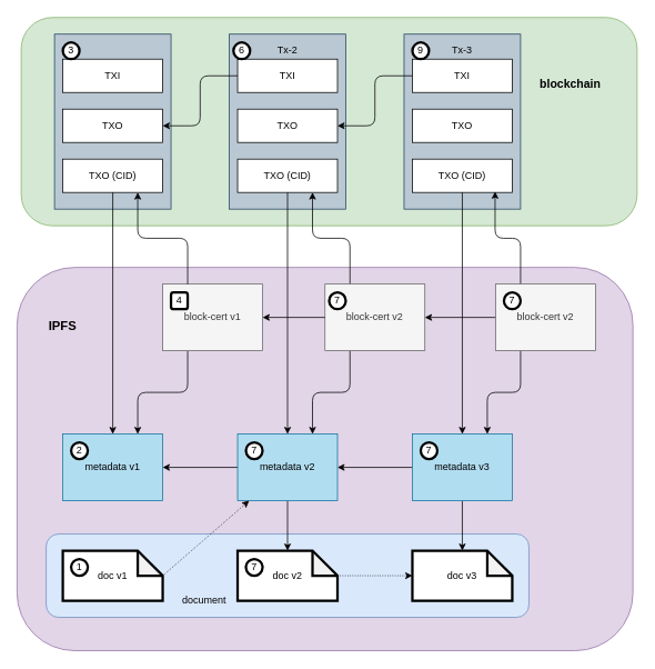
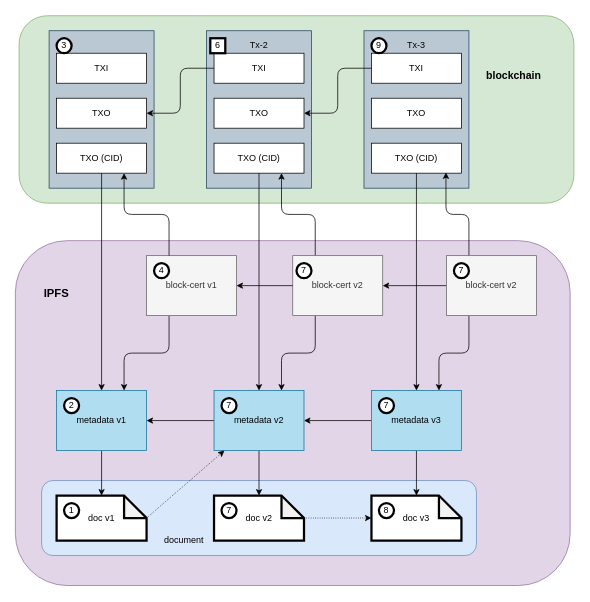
  <mxCell id="0" />
  <mxCell id="1" parent="0" />
  <mxCell id="2" value="" style="rounded=1;whiteSpace=wrap;html=1;fillColor=#e1d5e7;strokeColor=#9673a6;" parent="1" vertex="1"><mxGeometry x="20" y="320" width="740" height="460" as="geometry" /></mxCell>
  <mxCell id="3" value="" style="rounded=1;whiteSpace=wrap;html=1;fillColor=#dae8fc;strokeColor=#6c8ebf;" parent="1" vertex="1"><mxGeometry x="55" y="640" width="580" height="100" as="geometry" /></mxCell>
  <mxCell id="4" value="" style="rounded=1;whiteSpace=wrap;html=1;fillColor=#d5e8d4;strokeColor=#82b366;" parent="1" vertex="1"><mxGeometry x="25" y="20" width="740" height="250" as="geometry" /></mxCell>
  <mxCell id="5" value="" style="rounded=0;whiteSpace=wrap;html=1;fillColor=#bac8d3;strokeColor=#23445d;" parent="1" vertex="1"><mxGeometry x="275" y="40" width="140" height="210" as="geometry" /></mxCell>
  <mxCell id="6" value="TXI" style="rounded=0;whiteSpace=wrap;html=1;" parent="1" vertex="1"><mxGeometry x="285" y="70" width="120" height="40" as="geometry" /></mxCell>
  <mxCell id="7" value="TXO" style="rounded=0;whiteSpace=wrap;html=1;" parent="1" vertex="1"><mxGeometry x="285" y="130" width="120" height="40" as="geometry" /></mxCell>
  <mxCell id="8" value="TXO (CID)" style="rounded=0;whiteSpace=wrap;html=1;" parent="1" vertex="1"><mxGeometry x="285" y="190" width="120" height="40" as="geometry" /></mxCell>
  <mxCell id="9" style="edgeStyle=orthogonalEdgeStyle;rounded=1;orthogonalLoop=1;jettySize=auto;html=1;exitX=0.25;exitY=1;exitDx=0;exitDy=0;entryX=0.75;entryY=0;entryDx=0;entryDy=0;" edge="1" parent="1" source="10" target="16"><mxGeometry relative="1" as="geometry" /></mxCell>
  <mxCell id="10" value="block-cert v1" style="rounded=0;whiteSpace=wrap;html=1;fillColor=#f5f5f5;strokeColor=#666666;fontColor=#333333;" parent="1" vertex="1"><mxGeometry x="195" y="340" width="120" height="80" as="geometry" /></mxCell>
  <mxCell id="11" value="" style="rounded=0;whiteSpace=wrap;html=1;fillColor=#bac8d3;strokeColor=#23445d;" parent="1" vertex="1"><mxGeometry x="65" y="40" width="140" height="210" as="geometry" /></mxCell>
  <mxCell id="12" value="TXI" style="rounded=0;whiteSpace=wrap;html=1;" parent="1" vertex="1"><mxGeometry x="75" y="70" width="120" height="40" as="geometry" /></mxCell>
  <mxCell id="13" value="TXO" style="rounded=0;whiteSpace=wrap;html=1;" parent="1" vertex="1"><mxGeometry x="75" y="130" width="120" height="40" as="geometry" /></mxCell>
  <mxCell id="14" value="TXO (CID)" style="rounded=0;whiteSpace=wrap;html=1;" parent="1" vertex="1"><mxGeometry x="75" y="190" width="120" height="40" as="geometry" /></mxCell>
+ <mxCell id="15" style="edgeStyle=orthogonalEdgeStyle;rounded=1;orthogonalLoop=1;jettySize=auto;html=1;exitX=0.5;exitY=1;exitDx=0;exitDy=0;entryX=0.5;entryY=0;entryDx=0;entryDy=0;entryPerimeter=0;" edge="1" parent="1" source="16" target="44"><mxGeometry relative="1" as="geometry" /></mxCell>
  <mxCell id="16" value="metadata v1" style="rounded=0;whiteSpace=wrap;html=1;fillColor=#b1ddf0;strokeColor=#10739e;" parent="1" vertex="1"><mxGeometry x="75" y="520" width="120" height="80" as="geometry" /></mxCell>
  <mxCell id="17" value="" style="endArrow=classic;html=1;exitX=0;exitY=0.5;exitDx=0;exitDy=0;entryX=1;entryY=0.5;entryDx=0;entryDy=0;edgeStyle=orthogonalEdgeStyle;" parent="1" source="6" target="13" edge="1"><mxGeometry width="50" height="50" relative="1" as="geometry"><mxPoint x="335" y="270" as="sourcePoint" /><mxPoint x="385" y="220" as="targetPoint" /></mxGeometry></mxCell>
  <mxCell id="18" value="" style="endArrow=classic;html=1;exitX=0.5;exitY=1;exitDx=0;exitDy=0;" parent="1" source="14" target="16" edge="1"><mxGeometry width="50" height="50" relative="1" as="geometry"><mxPoint x="335" y="270" as="sourcePoint" /><mxPoint x="385" y="220" as="targetPoint" /></mxGeometry></mxCell>
  <mxCell id="19" value="" style="endArrow=classic;html=1;entryX=0.5;entryY=0;entryDx=0;entryDy=0;exitX=0.5;exitY=1;exitDx=0;exitDy=0;edgeStyle=orthogonalEdgeStyle;" parent="1" source="8" target="42" edge="1"><mxGeometry width="50" height="50" relative="1" as="geometry"><mxPoint x="495" y="280" as="sourcePoint" /><mxPoint x="385" y="220" as="targetPoint" /></mxGeometry></mxCell>
  <mxCell id="20" value="" style="rounded=0;whiteSpace=wrap;html=1;fillColor=#bac8d3;strokeColor=#23445d;" parent="1" vertex="1"><mxGeometry x="485" y="40" width="140" height="210" as="geometry" /></mxCell>
  <mxCell id="21" value="TXI" style="rounded=0;whiteSpace=wrap;html=1;" parent="1" vertex="1"><mxGeometry x="495" y="70" width="120" height="40" as="geometry" /></mxCell>
  <mxCell id="22" value="TXO" style="rounded=0;whiteSpace=wrap;html=1;" parent="1" vertex="1"><mxGeometry x="495" y="130" width="120" height="40" as="geometry" /></mxCell>
  <mxCell id="23" value="TXO (CID)" style="rounded=0;whiteSpace=wrap;html=1;" parent="1" vertex="1"><mxGeometry x="495" y="190" width="120" height="40" as="geometry" /></mxCell>
  <mxCell id="24" style="edgeStyle=orthogonalEdgeStyle;rounded=1;orthogonalLoop=1;jettySize=auto;html=1;exitX=0.25;exitY=0;exitDx=0;exitDy=0;entryX=0.75;entryY=1;entryDx=0;entryDy=0;" edge="1" parent="1" source="26" target="8"><mxGeometry relative="1" as="geometry" /></mxCell>
  <mxCell id="25" style="edgeStyle=orthogonalEdgeStyle;rounded=1;orthogonalLoop=1;jettySize=auto;html=1;exitX=0.25;exitY=1;exitDx=0;exitDy=0;entryX=0.75;entryY=0;entryDx=0;entryDy=0;" edge="1" parent="1" source="26" target="42"><mxGeometry relative="1" as="geometry" /></mxCell>
  <mxCell id="26" value="block-cert v2" style="rounded=0;whiteSpace=wrap;html=1;fillColor=#f5f5f5;strokeColor=#666666;fontColor=#333333;" parent="1" vertex="1"><mxGeometry x="390" y="340" width="120" height="80" as="geometry" /></mxCell>
  <mxCell id="27" value="" style="endArrow=classic;html=1;entryX=0.5;entryY=0;entryDx=0;entryDy=0;exitX=0.5;exitY=1;exitDx=0;exitDy=0;edgeStyle=orthogonalEdgeStyle;" parent="1" source="23" target="54" edge="1"><mxGeometry width="50" height="50" relative="1" as="geometry"><mxPoint x="705" y="280" as="sourcePoint" /><mxPoint x="595" y="220" as="targetPoint" /></mxGeometry></mxCell>
  <mxCell id="28" value="" style="endArrow=classic;html=1;exitX=0;exitY=0.5;exitDx=0;exitDy=0;entryX=1;entryY=0.5;entryDx=0;entryDy=0;edgeStyle=orthogonalEdgeStyle;" parent="1" source="21" target="7" edge="1"><mxGeometry width="50" height="50" relative="1" as="geometry"><mxPoint x="295" y="100" as="sourcePoint" /><mxPoint x="205" y="160" as="targetPoint" /></mxGeometry></mxCell>
  <mxCell id="29" value="" style="endArrow=classic;html=1;exitX=0;exitY=0.5;exitDx=0;exitDy=0;entryX=1;entryY=0.5;entryDx=0;entryDy=0;" parent="1" source="26" target="10" edge="1"><mxGeometry width="50" height="50" relative="1" as="geometry"><mxPoint x="335" y="380" as="sourcePoint" /><mxPoint x="385" y="330" as="targetPoint" /></mxGeometry></mxCell>
  <mxCell id="30" value="IPFS" style="text;html=1;strokeColor=none;fillColor=none;align=center;verticalAlign=middle;whiteSpace=wrap;rounded=0;fontStyle=1;fontSize=15;" parent="1" vertex="1"><mxGeometry x="55" y="380" width="40" height="20" as="geometry" /></mxCell>
  <mxCell id="31" value="blockchain" style="text;html=1;strokeColor=none;fillColor=none;align=center;verticalAlign=middle;whiteSpace=wrap;rounded=0;fontStyle=1;fontSize=14;" parent="1" vertex="1"><mxGeometry x="665" y="90" width="40" height="20" as="geometry" /></mxCell>
  <mxCell id="32" value="Tx-2" style="text;html=1;strokeColor=none;fillColor=none;align=center;verticalAlign=middle;whiteSpace=wrap;rounded=0;" parent="1" vertex="1"><mxGeometry x="325" y="50" width="40" height="20" as="geometry" /></mxCell>
  <mxCell id="33" value="Tx-3" style="text;html=1;strokeColor=none;fillColor=none;align=center;verticalAlign=middle;whiteSpace=wrap;rounded=0;" parent="1" vertex="1"><mxGeometry x="535" y="50" width="40" height="20" as="geometry" /></mxCell>
- <mxCell id="34" value="4" style="whiteSpace=wrap;html=1;aspect=fixed;strokeWidth=3;rounded=1;" parent="1" vertex="1"><mxGeometry x="205" y="350" width="20" height="20" as="geometry" /></mxCell>
+ <mxCell id="34" value="4" style="ellipse;whiteSpace=wrap;html=1;aspect=fixed;strokeWidth=3;" parent="1" vertex="1"><mxGeometry x="205" y="350" width="20" height="20" as="geometry" /></mxCell>
  <mxCell id="35" value="3" style="ellipse;whiteSpace=wrap;html=1;aspect=fixed;strokeWidth=3;" parent="1" vertex="1"><mxGeometry x="75" y="50" width="20" height="20" as="geometry" /></mxCell>
  <mxCell id="36" value="2&lt;span style=&quot;color: rgba(0 , 0 , 0 , 0) ; font-family: monospace ; font-size: 0px&quot;&gt;%3CmxGraphModel%3E%3Croot%3E%3CmxCell%20id%3D%220%22%2F%3E%3CmxCell%20id%3D%221%22%20parent%3D%220%22%2F%3E%3CmxCell%20id%3D%222%22%20value%3D%221%22%20style%3D%22ellipse%3BwhiteSpace%3Dwrap%3Bhtml%3D1%3Baspect%3Dfixed%3BstrokeWidth%3D3%3B%22%20vertex%3D%221%22%20parent%3D%221%22%3E%3CmxGeometry%20x%3D%22310%22%20y%3D%22630%22%20width%3D%2220%22%20height%3D%2220%22%20as%3D%22geometry%22%2F%3E%3C%2FmxCell%3E%3C%2Froot%3E%3C%2FmxGraphModel%3E&lt;/span&gt;" style="ellipse;whiteSpace=wrap;html=1;aspect=fixed;strokeWidth=3;" parent="1" vertex="1"><mxGeometry x="85" y="530" width="20" height="20" as="geometry" /></mxCell>
- <mxCell id="37" value="6" style="ellipse;whiteSpace=wrap;html=1;aspect=fixed;strokeWidth=3;" parent="1" vertex="1"><mxGeometry x="280" y="50" width="20" height="20" as="geometry" /></mxCell>
+ <mxCell id="37" value="6" style="whiteSpace=wrap;html=1;aspect=fixed;strokeWidth=3;rounded=0;" parent="1" vertex="1"><mxGeometry x="280" y="50" width="20" height="20" as="geometry" /></mxCell>
  <mxCell id="38" value="7&lt;span style=&quot;color: rgba(0 , 0 , 0 , 0) ; font-family: monospace ; font-size: 0px&quot;&gt;%3CmxGraphModel%3E%3Croot%3E%3CmxCell%20id%3D%220%22%2F%3E%3CmxCell%20id%3D%221%22%20parent%3D%220%22%2F%3E%3CmxCell%20id%3D%222%22%20value%3D%225%22%20style%3D%22ellipse%3BwhiteSpace%3Dwrap%3Bhtml%3D1%3Baspect%3Dfixed%3BstrokeWidth%3D3%3B%22%20vertex%3D%221%22%20parent%3D%221%22%3E%3CmxGeometry%20x%3D%22405%22%20y%3D%22480%22%20width%3D%2220%22%20height%3D%2220%22%20as%3D%22geometry%22%2F%3E%3C%2FmxCell%3E%3C%2Froot%3E%3C%2FmxGraphModel%3E&lt;/span&gt;&lt;span style=&quot;color: rgba(0 , 0 , 0 , 0) ; font-family: monospace ; font-size: 0px&quot;&gt;%3CmxGraphModel%3E%3Croot%3E%3CmxCell%20id%3D%220%22%2F%3E%3CmxCell%20id%3D%221%22%20parent%3D%220%22%2F%3E%3CmxCell%20id%3D%222%22%20value%3D%225%22%20style%3D%22ellipse%3BwhiteSpace%3Dwrap%3Bhtml%3D1%3Baspect%3Dfixed%3BstrokeWidth%3D3%3B%22%20vertex%3D%221%22%20parent%3D%221%22%3E%3CmxGeometry%20x%3D%22405%22%20y%3D%22480%22%20width%3D%2220%22%20height%3D%2220%22%20as%3D%22geometry%22%2F%3E%3C%2FmxCell%3E%3C%2Froot%3E%3C%2FmxGraphModel%3E&lt;/span&gt;" style="ellipse;whiteSpace=wrap;html=1;aspect=fixed;strokeWidth=3;" parent="1" vertex="1"><mxGeometry x="395" y="350" width="20" height="20" as="geometry" /></mxCell>
  <mxCell id="39" value="9" style="ellipse;whiteSpace=wrap;html=1;aspect=fixed;strokeWidth=3;" parent="1" vertex="1"><mxGeometry x="495" y="50" width="20" height="20" as="geometry" /></mxCell>
  <mxCell id="40" style="edgeStyle=orthogonalEdgeStyle;rounded=0;orthogonalLoop=1;jettySize=auto;html=1;exitX=0;exitY=0.5;exitDx=0;exitDy=0;entryX=1;entryY=0.5;entryDx=0;entryDy=0;" edge="1" parent="1" source="42" target="16"><mxGeometry relative="1" as="geometry" /></mxCell>
  <mxCell id="41" style="edgeStyle=orthogonalEdgeStyle;rounded=1;orthogonalLoop=1;jettySize=auto;html=1;exitX=0.5;exitY=1;exitDx=0;exitDy=0;entryX=0.5;entryY=0;entryDx=0;entryDy=0;entryPerimeter=0;" edge="1" parent="1" source="42" target="43"><mxGeometry relative="1" as="geometry" /></mxCell>
  <mxCell id="42" value="metadata v2" style="rounded=0;whiteSpace=wrap;html=1;fillColor=#b1ddf0;strokeColor=#10739e;" vertex="1" parent="1"><mxGeometry x="285" y="520" width="120" height="80" as="geometry" /></mxCell>
  <mxCell id="43" value="doc v2" style="shape=note;whiteSpace=wrap;html=1;backgroundOutline=1;darkOpacity=0.05;strokeWidth=3;" parent="1" vertex="1"><mxGeometry x="285" y="660" width="120" height="60" as="geometry" /></mxCell>
  <mxCell id="44" value="doc v1" style="shape=note;whiteSpace=wrap;html=1;backgroundOutline=1;darkOpacity=0.05;strokeWidth=3;" parent="1" vertex="1"><mxGeometry x="75" y="660" width="120" height="60" as="geometry" /></mxCell>
  <mxCell id="45" value="doc v3" style="shape=note;whiteSpace=wrap;html=1;backgroundOutline=1;darkOpacity=0.05;strokeWidth=3;" parent="1" vertex="1"><mxGeometry x="495" y="660" width="120" height="60" as="geometry" /></mxCell>
  <mxCell id="46" value="" style="endArrow=classic;html=1;exitX=1;exitY=0.5;exitDx=0;exitDy=0;dashed=1;dashPattern=1 2;" parent="1" source="44" target="42" edge="1"><mxGeometry x="90" y="650" width="50" height="50" as="geometry"><mxPoint x="335" y="450" as="sourcePoint" /><mxPoint x="385" y="400" as="targetPoint" /></mxGeometry></mxCell>
  <mxCell id="47" value="" style="endArrow=classic;html=1;entryX=0;entryY=0.5;entryDx=0;entryDy=0;dashed=1;dashPattern=1 2;entryPerimeter=0;" parent="1" edge="1" target="45" source="43"><mxGeometry x="90" y="650" width="50" height="50" as="geometry"><mxPoint x="435" y="697" as="sourcePoint" /><mxPoint x="515" y="710" as="targetPoint" /></mxGeometry></mxCell>
  <mxCell id="48" value="document" style="text;html=1;strokeColor=none;fillColor=none;align=center;verticalAlign=middle;whiteSpace=wrap;rounded=0;" parent="1" vertex="1"><mxGeometry x="225" y="710" width="40" height="20" as="geometry" /></mxCell>
  <mxCell id="49" value="1" style="ellipse;whiteSpace=wrap;html=1;aspect=fixed;strokeWidth=3;" parent="1" vertex="1"><mxGeometry x="85" y="670" width="20" height="20" as="geometry" /></mxCell>
  <mxCell id="50" value="7" style="ellipse;whiteSpace=wrap;html=1;aspect=fixed;strokeWidth=3;" parent="1" vertex="1"><mxGeometry x="295" y="670" width="20" height="20" as="geometry" /></mxCell>
+ <mxCell id="51" value="8" style="ellipse;whiteSpace=wrap;html=1;aspect=fixed;strokeWidth=3;" parent="1" vertex="1"><mxGeometry x="505" y="670" width="20" height="20" as="geometry" /></mxCell>
  <mxCell id="52" style="edgeStyle=orthogonalEdgeStyle;rounded=0;orthogonalLoop=1;jettySize=auto;html=1;exitX=0;exitY=0.5;exitDx=0;exitDy=0;entryX=1;entryY=0.5;entryDx=0;entryDy=0;" edge="1" parent="1" source="54" target="42"><mxGeometry relative="1" as="geometry" /></mxCell>
  <mxCell id="53" style="edgeStyle=orthogonalEdgeStyle;rounded=1;orthogonalLoop=1;jettySize=auto;html=1;exitX=0.5;exitY=1;exitDx=0;exitDy=0;entryX=0.5;entryY=0;entryDx=0;entryDy=0;entryPerimeter=0;" edge="1" parent="1" source="54" target="45"><mxGeometry relative="1" as="geometry" /></mxCell>
  <mxCell id="54" value="metadata v3" style="rounded=0;whiteSpace=wrap;html=1;fillColor=#b1ddf0;strokeColor=#10739e;" vertex="1" parent="1"><mxGeometry x="495" y="520" width="120" height="80" as="geometry" /></mxCell>
  <mxCell id="55" style="edgeStyle=orthogonalEdgeStyle;rounded=1;orthogonalLoop=1;jettySize=auto;html=1;exitX=0.25;exitY=1;exitDx=0;exitDy=0;entryX=0.75;entryY=0;entryDx=0;entryDy=0;" edge="1" parent="1" source="58" target="54"><mxGeometry relative="1" as="geometry" /></mxCell>
  <mxCell id="56" style="edgeStyle=orthogonalEdgeStyle;rounded=1;orthogonalLoop=1;jettySize=auto;html=1;exitX=0.25;exitY=0;exitDx=0;exitDy=0;entryX=0.828;entryY=0.975;entryDx=0;entryDy=0;entryPerimeter=0;" edge="1" parent="1" source="58" target="23"><mxGeometry relative="1" as="geometry" /></mxCell>
  <mxCell id="57" style="edgeStyle=orthogonalEdgeStyle;rounded=1;orthogonalLoop=1;jettySize=auto;html=1;exitX=0;exitY=0.5;exitDx=0;exitDy=0;entryX=1;entryY=0.5;entryDx=0;entryDy=0;" edge="1" parent="1" source="58" target="26"><mxGeometry relative="1" as="geometry" /></mxCell>
  <mxCell id="58" value="block-cert v2" style="rounded=0;whiteSpace=wrap;html=1;fillColor=#f5f5f5;strokeColor=#666666;fontColor=#333333;" vertex="1" parent="1"><mxGeometry x="595" y="340" width="120" height="80" as="geometry" /></mxCell>
  <mxCell id="59" value="7&lt;span style=&quot;color: rgba(0 , 0 , 0 , 0) ; font-family: monospace ; font-size: 0px&quot;&gt;%3CmxGraphModel%3E%3Croot%3E%3CmxCell%20id%3D%220%22%2F%3E%3CmxCell%20id%3D%221%22%20parent%3D%220%22%2F%3E%3CmxCell%20id%3D%222%22%20value%3D%225%22%20style%3D%22ellipse%3BwhiteSpace%3Dwrap%3Bhtml%3D1%3Baspect%3Dfixed%3BstrokeWidth%3D3%3B%22%20vertex%3D%221%22%20parent%3D%221%22%3E%3CmxGeometry%20x%3D%22405%22%20y%3D%22480%22%20width%3D%2220%22%20height%3D%2220%22%20as%3D%22geometry%22%2F%3E%3C%2FmxCell%3E%3C%2Froot%3E%3C%2FmxGraphModel%3E&lt;/span&gt;&lt;span style=&quot;color: rgba(0 , 0 , 0 , 0) ; font-family: monospace ; font-size: 0px&quot;&gt;%3CmxGraphModel%3E%3Croot%3E%3CmxCell%20id%3D%220%22%2F%3E%3CmxCell%20id%3D%221%22%20parent%3D%220%22%2F%3E%3CmxCell%20id%3D%222%22%20value%3D%225%22%20style%3D%22ellipse%3BwhiteSpace%3Dwrap%3Bhtml%3D1%3Baspect%3Dfixed%3BstrokeWidth%3D3%3B%22%20vertex%3D%221%22%20parent%3D%221%22%3E%3CmxGeometry%20x%3D%22405%22%20y%3D%22480%22%20width%3D%2220%22%20height%3D%2220%22%20as%3D%22geometry%22%2F%3E%3C%2FmxCell%3E%3C%2Froot%3E%3C%2FmxGraphModel%3E&lt;/span&gt;" style="ellipse;whiteSpace=wrap;html=1;aspect=fixed;strokeWidth=3;" vertex="1" parent="1"><mxGeometry x="605" y="350" width="20" height="20" as="geometry" /></mxCell>
  <mxCell id="60" value="7&lt;span style=&quot;color: rgba(0 , 0 , 0 , 0) ; font-family: monospace ; font-size: 0px&quot;&gt;%3CmxGraphModel%3E%3Croot%3E%3CmxCell%20id%3D%220%22%2F%3E%3CmxCell%20id%3D%221%22%20parent%3D%220%22%2F%3E%3CmxCell%20id%3D%222%22%20value%3D%225%22%20style%3D%22ellipse%3BwhiteSpace%3Dwrap%3Bhtml%3D1%3Baspect%3Dfixed%3BstrokeWidth%3D3%3B%22%20vertex%3D%221%22%20parent%3D%221%22%3E%3CmxGeometry%20x%3D%22405%22%20y%3D%22480%22%20width%3D%2220%22%20height%3D%2220%22%20as%3D%22geometry%22%2F%3E%3C%2FmxCell%3E%3C%2Froot%3E%3C%2FmxGraphModel%3E&lt;/span&gt;&lt;span style=&quot;color: rgba(0 , 0 , 0 , 0) ; font-family: monospace ; font-size: 0px&quot;&gt;%3CmxGraphModel%3E%3Croot%3E%3CmxCell%20id%3D%220%22%2F%3E%3CmxCell%20id%3D%221%22%20parent%3D%220%22%2F%3E%3CmxCell%20id%3D%222%22%20value%3D%225%22%20style%3D%22ellipse%3BwhiteSpace%3Dwrap%3Bhtml%3D1%3Baspect%3Dfixed%3BstrokeWidth%3D3%3B%22%20vertex%3D%221%22%20parent%3D%221%22%3E%3CmxGeometry%20x%3D%22405%22%20y%3D%22480%22%20width%3D%2220%22%20height%3D%2220%22%20as%3D%22geometry%22%2F%3E%3C%2FmxCell%3E%3C%2Froot%3E%3C%2FmxGraphModel%3E&lt;/span&gt;" style="ellipse;whiteSpace=wrap;html=1;aspect=fixed;strokeWidth=3;" vertex="1" parent="1"><mxGeometry x="295" y="530" width="20" height="20" as="geometry" /></mxCell>
  <mxCell id="61" value="7&lt;span style=&quot;color: rgba(0 , 0 , 0 , 0) ; font-family: monospace ; font-size: 0px&quot;&gt;%3CmxGraphModel%3E%3Croot%3E%3CmxCell%20id%3D%220%22%2F%3E%3CmxCell%20id%3D%221%22%20parent%3D%220%22%2F%3E%3CmxCell%20id%3D%222%22%20value%3D%225%22%20style%3D%22ellipse%3BwhiteSpace%3Dwrap%3Bhtml%3D1%3Baspect%3Dfixed%3BstrokeWidth%3D3%3B%22%20vertex%3D%221%22%20parent%3D%221%22%3E%3CmxGeometry%20x%3D%22405%22%20y%3D%22480%22%20width%3D%2220%22%20height%3D%2220%22%20as%3D%22geometry%22%2F%3E%3C%2FmxCell%3E%3C%2Froot%3E%3C%2FmxGraphModel%3E&lt;/span&gt;&lt;span style=&quot;color: rgba(0 , 0 , 0 , 0) ; font-family: monospace ; font-size: 0px&quot;&gt;%3CmxGraphModel%3E%3Croot%3E%3CmxCell%20id%3D%220%22%2F%3E%3CmxCell%20id%3D%221%22%20parent%3D%220%22%2F%3E%3CmxCell%20id%3D%222%22%20value%3D%225%22%20style%3D%22ellipse%3BwhiteSpace%3Dwrap%3Bhtml%3D1%3Baspect%3Dfixed%3BstrokeWidth%3D3%3B%22%20vertex%3D%221%22%20parent%3D%221%22%3E%3CmxGeometry%20x%3D%22405%22%20y%3D%22480%22%20width%3D%2220%22%20height%3D%2220%22%20as%3D%22geometry%22%2F%3E%3C%2FmxCell%3E%3C%2Froot%3E%3C%2FmxGraphModel%3E&lt;/span&gt;" style="ellipse;whiteSpace=wrap;html=1;aspect=fixed;strokeWidth=3;" vertex="1" parent="1"><mxGeometry x="505" y="530" width="20" height="20" as="geometry" /></mxCell>
  <mxCell id="62" style="edgeStyle=orthogonalEdgeStyle;rounded=1;orthogonalLoop=1;jettySize=auto;html=1;exitX=0.25;exitY=0;exitDx=0;exitDy=0;entryX=0.75;entryY=1;entryDx=0;entryDy=0;fontSize=15;" edge="1" parent="1" source="10" target="14"><mxGeometry relative="1" as="geometry" /></mxCell>
